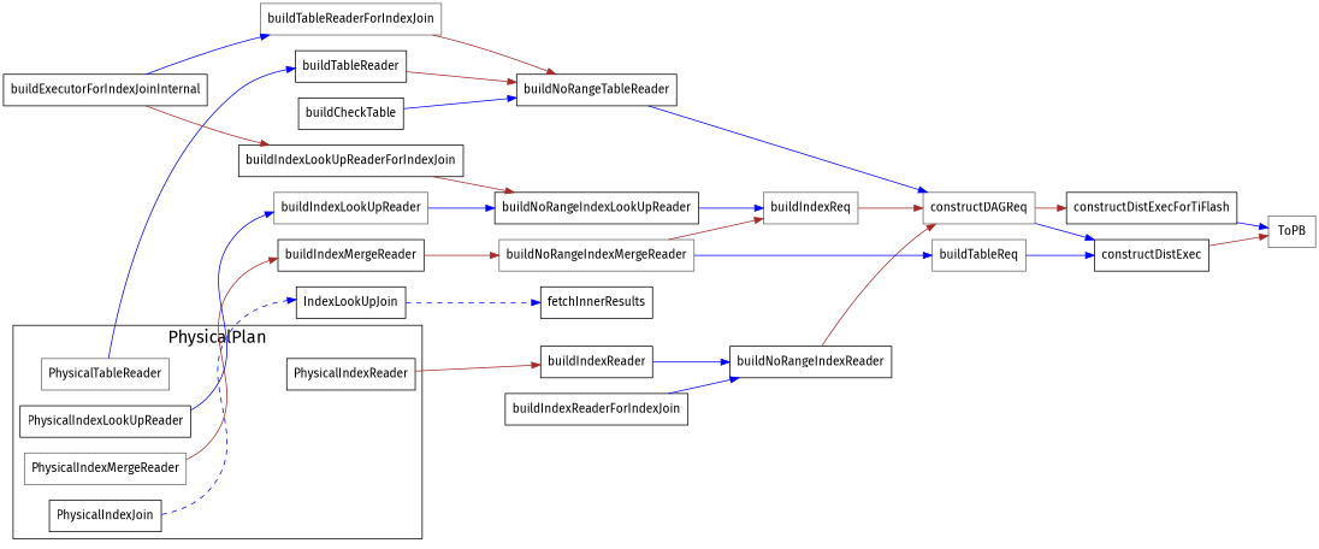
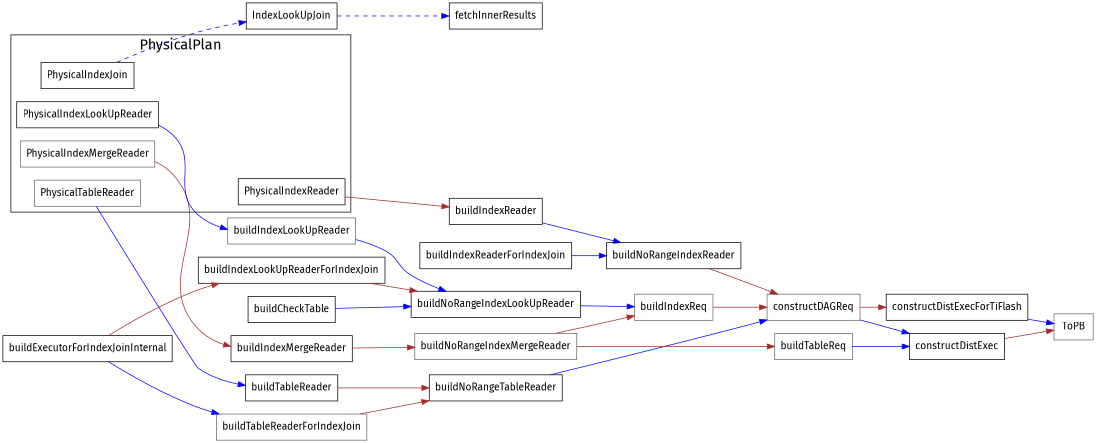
  digraph {
    fontname="Fira Sans"
    newrank=true
    rankdir=LR
    node [color=black fontname="Fira Sans" shape=box]
    edge [color=blue fontname="Fira Sans"]
    PhysicalIndexReader
    PhysicalTableReader [color=gray40]
    PhysicalIndexMergeReader [color=gray40]
    PhysicalIndexJoin
    PhysicalIndexLookUpReader
    buildIndexReader
    buildTableReader
    buildIndexMergeReader
    IndexLookUpJoin
    buildIndexLookUpReader [color=gray40]
    buildNoRangeIndexReader
    buildNoRangeTableReader
    buildNoRangeIndexMergeReader [color=gray40]
    fetchInnerResults
    buildNoRangeIndexLookUpReader
    constructDAGReq [color=gray40]
    buildIndexReq [color=gray40]
    buildTableReq [color=gray40]
    constructDistExec
    buildTableReaderForIndexJoin [color=gray40]
    buildExecutorForIndexJoinInternal
    buildIndexLookUpReaderForIndexJoin
    buildIndexReaderForIndexJoin
    buildCheckTable
    constructDistExecForTiFlash
    ToPB [color=gray40]
    subgraph cluster_1 {
      fontsize=20
      label=PhysicalPlan
      PhysicalIndexReader
      PhysicalTableReader
      PhysicalIndexMergeReader
      PhysicalIndexJoin
      PhysicalIndexLookUpReader
    }
    PhysicalIndexReader -> buildIndexReader [color=brown]
    PhysicalTableReader -> buildTableReader
    PhysicalIndexMergeReader -> buildIndexMergeReader [color=brown]
    PhysicalIndexJoin -> IndexLookUpJoin [style=dashed]
    PhysicalIndexLookUpReader -> buildIndexLookUpReader
    buildIndexReader -> buildNoRangeIndexReader
    buildTableReader -> buildNoRangeTableReader [color=brown]
    buildIndexMergeReader -> buildNoRangeIndexMergeReader [color=brown]
    IndexLookUpJoin -> fetchInnerResults [style=dashed]
    buildIndexLookUpReader -> buildNoRangeIndexLookUpReader
    buildNoRangeIndexReader -> constructDAGReq [color=brown]
    buildNoRangeTableReader -> constructDAGReq
    buildNoRangeIndexMergeReader -> buildIndexReq [color=brown]
-   buildNoRangeIndexMergeReader -> buildTableReq
+   buildNoRangeIndexMergeReader -> buildTableReq [color=brown]
    buildNoRangeIndexLookUpReader -> buildIndexReq
    constructDAGReq -> constructDistExec
    constructDAGReq -> constructDistExecForTiFlash [color=brown]
    buildIndexReq -> constructDAGReq [color=brown]
    buildTableReq -> constructDistExec
    constructDistExec -> ToPB [color=brown]
    buildTableReaderForIndexJoin -> buildNoRangeTableReader [color=brown]
    buildExecutorForIndexJoinInternal -> buildTableReaderForIndexJoin
    buildExecutorForIndexJoinInternal -> buildIndexLookUpReaderForIndexJoin [color=brown]
    buildIndexLookUpReaderForIndexJoin -> buildNoRangeIndexLookUpReader [color=brown]
    buildIndexReaderForIndexJoin -> buildNoRangeIndexReader
-   buildCheckTable -> buildNoRangeTableReader
+   buildCheckTable -> buildNoRangeIndexLookUpReader
    constructDistExecForTiFlash -> ToPB
  }
